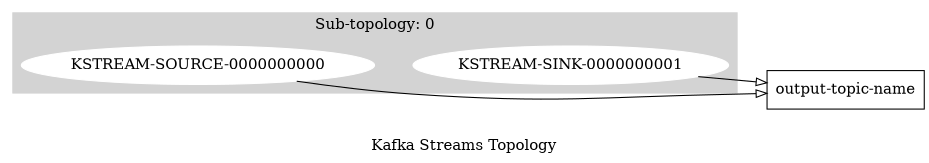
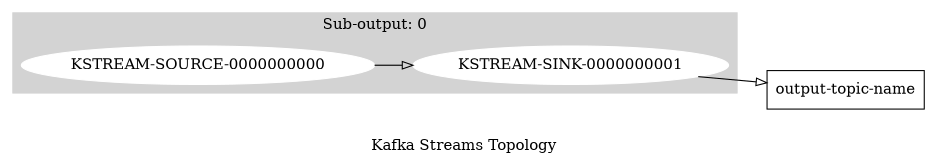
  digraph {
    label="Kafka Streams Topology"
    rankdir=LR
    node [color=white style=filled]
    edge [arrowhead=onormal]
    "KSTREAM-SOURCE-0000000000"
    "KSTREAM-SINK-0000000001"
    "output-topic-name" [shape=rect color="" style=""]
    subgraph cluster_1 {
      color=lightgrey
-     label="Sub-topology: 0"
+     label="Sub-output: 0"
      style=filled
      "KSTREAM-SOURCE-0000000000"
      "KSTREAM-SINK-0000000001"
    }
-   "KSTREAM-SOURCE-0000000000" -> "output-topic-name"
+   "KSTREAM-SOURCE-0000000000" -> "KSTREAM-SINK-0000000001"
    "KSTREAM-SINK-0000000001" -> "output-topic-name"
  }
